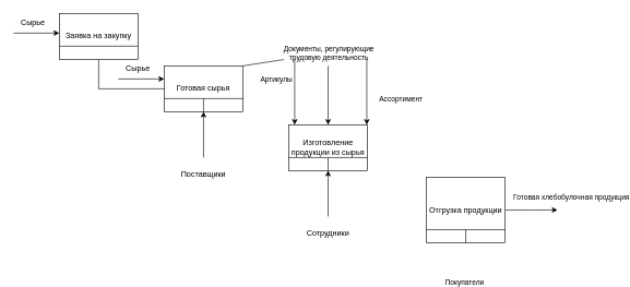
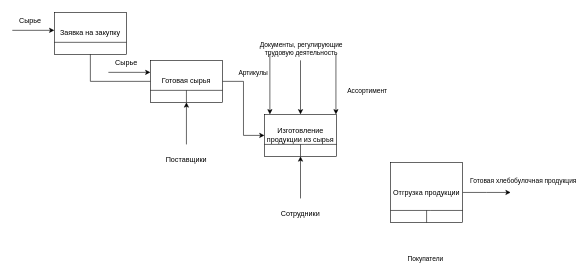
  <mxCell id="0" />
  <mxCell id="1" parent="0" />
  <mxCell id="2" value="Заявка на закупку" style="rounded=0;whiteSpace=wrap;html=1;" parent="1" vertex="1"><mxGeometry x="90" y="20" width="120" height="70" as="geometry" /></mxCell>
  <mxCell id="3" value="" style="endArrow=none;html=1;rounded=0;" parent="1" edge="1"><mxGeometry width="50" height="50" relative="1" as="geometry"><mxPoint x="90" y="70" as="sourcePoint" /><mxPoint x="210" y="70" as="targetPoint" /></mxGeometry></mxCell>
- <mxCell id="4" style="edgeStyle=orthogonalEdgeStyle;rounded=0;orthogonalLoop=1;jettySize=auto;html=1;" parent="1" source="5" target="24" edge="1"><mxGeometry relative="1" as="geometry" /></mxCell>
+ <mxCell id="4" style="edgeStyle=orthogonalEdgeStyle;rounded=0;orthogonalLoop=1;jettySize=auto;html=1;entryX=0;entryY=0.5;entryDx=0;entryDy=0;" parent="1" source="5" target="8" edge="1"><mxGeometry relative="1" as="geometry" /></mxCell>
  <mxCell id="5" value="Готовая сырья" style="rounded=0;whiteSpace=wrap;html=1;" parent="1" vertex="1"><mxGeometry x="250" y="100" width="120" height="70" as="geometry" /></mxCell>
  <mxCell id="6" value="" style="endArrow=none;html=1;rounded=0;" parent="1" edge="1"><mxGeometry width="50" height="50" relative="1" as="geometry"><mxPoint x="250" y="150" as="sourcePoint" /><mxPoint x="370" y="150" as="targetPoint" /><Array as="points"><mxPoint x="316" y="150" /></Array></mxGeometry></mxCell>
  <mxCell id="7" value="" style="endArrow=none;html=1;rounded=0;" parent="1" edge="1"><mxGeometry width="50" height="50" relative="1" as="geometry"><mxPoint x="310" y="170" as="sourcePoint" /><mxPoint x="310" y="150" as="targetPoint" /></mxGeometry></mxCell>
  <mxCell id="8" value="Изготовление продукции из сырья" style="rounded=0;whiteSpace=wrap;html=1;" parent="1" vertex="1"><mxGeometry x="440" y="190" width="120" height="70" as="geometry" /></mxCell>
  <mxCell id="9" value="" style="endArrow=none;html=1;rounded=0;" parent="1" edge="1"><mxGeometry width="50" height="50" relative="1" as="geometry"><mxPoint x="440" y="240" as="sourcePoint" /><mxPoint x="560" y="240" as="targetPoint" /><Array as="points"><mxPoint x="506" y="240" /></Array></mxGeometry></mxCell>
  <mxCell id="10" value="" style="endArrow=none;html=1;rounded=0;" parent="1" edge="1"><mxGeometry width="50" height="50" relative="1" as="geometry"><mxPoint x="500" y="260" as="sourcePoint" /><mxPoint x="500" y="240" as="targetPoint" /></mxGeometry></mxCell>
  <mxCell id="11" value="" style="endArrow=none;html=1;rounded=0;entryX=0.5;entryY=1;entryDx=0;entryDy=0;" parent="1" source="5" edge="1" target="2"><mxGeometry width="50" height="50" relative="1" as="geometry"><mxPoint x="230" y="140" as="sourcePoint" /><mxPoint x="100" y="90" as="targetPoint" /><Array as="points"><mxPoint x="150" y="135" /></Array></mxGeometry></mxCell>
  <mxCell id="12" style="edgeStyle=orthogonalEdgeStyle;rounded=0;orthogonalLoop=1;jettySize=auto;html=1;fontSize=24;" parent="1" source="13" edge="1"><mxGeometry relative="1" as="geometry"><mxPoint x="850" y="320" as="targetPoint" /></mxGeometry></mxCell>
  <mxCell id="13" value="Отгрузка продукции" style="rounded=0;whiteSpace=wrap;html=1;" parent="1" vertex="1"><mxGeometry x="650" y="270" width="120" height="100" as="geometry" /></mxCell>
  <mxCell id="14" value="" style="endArrow=none;html=1;rounded=0;" parent="1" edge="1"><mxGeometry width="50" height="50" relative="1" as="geometry"><mxPoint x="650" y="350" as="sourcePoint" /><mxPoint x="770" y="350" as="targetPoint" /><Array as="points"><mxPoint x="716" y="350" /></Array></mxGeometry></mxCell>
  <mxCell id="15" value="" style="endArrow=none;html=1;rounded=0;" parent="1" edge="1"><mxGeometry width="50" height="50" relative="1" as="geometry"><mxPoint x="710" y="370" as="sourcePoint" /><mxPoint x="710" y="350" as="targetPoint" /></mxGeometry></mxCell>
  <mxCell id="16" value="" style="endArrow=classic;html=1;rounded=0;" edge="1" parent="1"><mxGeometry width="50" height="50" relative="1" as="geometry"><mxPoint x="20" y="50" as="sourcePoint" /><mxPoint x="90" y="50" as="targetPoint" /></mxGeometry></mxCell>
  <mxCell id="17" value="Сырье" style="text;html=1;strokeColor=none;fillColor=none;align=center;verticalAlign=middle;whiteSpace=wrap;rounded=0;" vertex="1" parent="1"><mxGeometry x="20" y="20" width="60" height="30" as="geometry" /></mxCell>
  <mxCell id="18" value="" style="endArrow=classic;html=1;rounded=0;" edge="1" parent="1"><mxGeometry width="50" height="50" relative="1" as="geometry"><mxPoint x="180" y="120" as="sourcePoint" /><mxPoint x="250" y="120" as="targetPoint" /></mxGeometry></mxCell>
  <mxCell id="19" value="Сырье" style="text;html=1;strokeColor=none;fillColor=none;align=center;verticalAlign=middle;whiteSpace=wrap;rounded=0;" vertex="1" parent="1"><mxGeometry x="180" y="90" width="60" height="30" as="geometry" /></mxCell>
  <mxCell id="20" value="" style="endArrow=classic;html=1;rounded=0;entryX=0.5;entryY=1;entryDx=0;entryDy=0;" edge="1" parent="1" target="5"><mxGeometry width="50" height="50" relative="1" as="geometry"><mxPoint x="310" y="240" as="sourcePoint" /><mxPoint x="360" y="290" as="targetPoint" /></mxGeometry></mxCell>
  <mxCell id="21" value="Поставщики" style="text;html=1;strokeColor=none;fillColor=none;align=center;verticalAlign=middle;whiteSpace=wrap;rounded=0;" vertex="1" parent="1"><mxGeometry x="280" y="250" width="60" height="30" as="geometry" /></mxCell>
  <mxCell id="22" value="" style="endArrow=classic;html=1;rounded=0;entryX=0.5;entryY=1;entryDx=0;entryDy=0;" edge="1" parent="1"><mxGeometry width="50" height="50" relative="1" as="geometry"><mxPoint x="500" y="330" as="sourcePoint" /><mxPoint x="500" y="260" as="targetPoint" /></mxGeometry></mxCell>
  <mxCell id="23" value="Сотрудники" style="text;html=1;strokeColor=none;fillColor=none;align=center;verticalAlign=middle;whiteSpace=wrap;rounded=0;" vertex="1" parent="1"><mxGeometry x="470" y="340" width="60" height="30" as="geometry" /></mxCell>
  <mxCell id="24" value="Документы, регулирующие&lt;br&gt;трудовую деятельность" style="edgeLabel;html=1;align=center;verticalAlign=middle;resizable=0;points=[];" vertex="1" connectable="0" parent="1"><mxGeometry x="500" y="80" as="geometry" /></mxCell>
  <mxCell id="25" value="" style="endArrow=classic;html=1;rounded=0;entryX=0.5;entryY=0;entryDx=0;entryDy=0;" edge="1" parent="1"><mxGeometry width="50" height="50" relative="1" as="geometry"><mxPoint x="500" y="100" as="sourcePoint" /><mxPoint x="500" y="190" as="targetPoint" /></mxGeometry></mxCell>
  <mxCell id="26" value="" style="endArrow=classic;html=1;rounded=0;" edge="1" parent="1"><mxGeometry width="50" height="50" relative="1" as="geometry"><mxPoint x="449" y="90" as="sourcePoint" /><mxPoint x="449" y="190" as="targetPoint" /><Array as="points" /></mxGeometry></mxCell>
  <mxCell id="27" value="Артикулы" style="edgeLabel;html=1;align=center;verticalAlign=middle;resizable=0;points=[];" vertex="1" connectable="0" parent="26"><mxGeometry x="-0.731" y="-4" relative="1" as="geometry"><mxPoint x="-25" y="17" as="offset" /></mxGeometry></mxCell>
  <mxCell id="28" value="" style="endArrow=classic;html=1;rounded=0;" edge="1" parent="1"><mxGeometry width="50" height="50" relative="1" as="geometry"><mxPoint x="559" y="90" as="sourcePoint" /><mxPoint x="559" y="190" as="targetPoint" /><Array as="points" /></mxGeometry></mxCell>
  <mxCell id="29" value="Ассортимент" style="edgeLabel;html=1;align=center;verticalAlign=middle;resizable=0;points=[];" vertex="1" connectable="0" parent="28"><mxGeometry x="-0.731" y="-4" relative="1" as="geometry"><mxPoint x="55" y="47" as="offset" /></mxGeometry></mxCell>
  <mxCell id="30" value="Покупатели" style="edgeLabel;html=1;align=center;verticalAlign=middle;resizable=0;points=[];" vertex="1" connectable="0" parent="1"><mxGeometry x="490" y="190" as="geometry"><mxPoint x="217" y="239" as="offset" /></mxGeometry></mxCell>
  <mxCell id="31" value="Готовая хлебобулочная продукция" style="edgeLabel;html=1;align=center;verticalAlign=middle;resizable=0;points=[];" vertex="1" connectable="0" parent="1"><mxGeometry x="870" y="300" as="geometry" /></mxCell>
